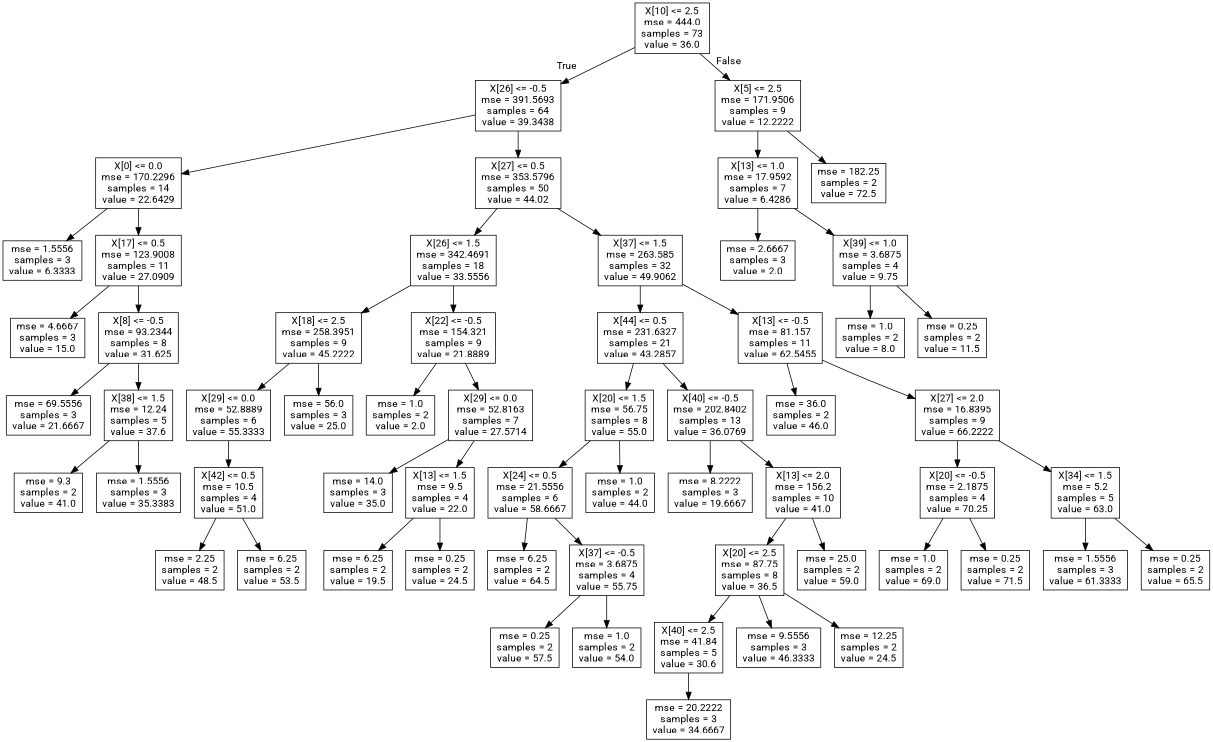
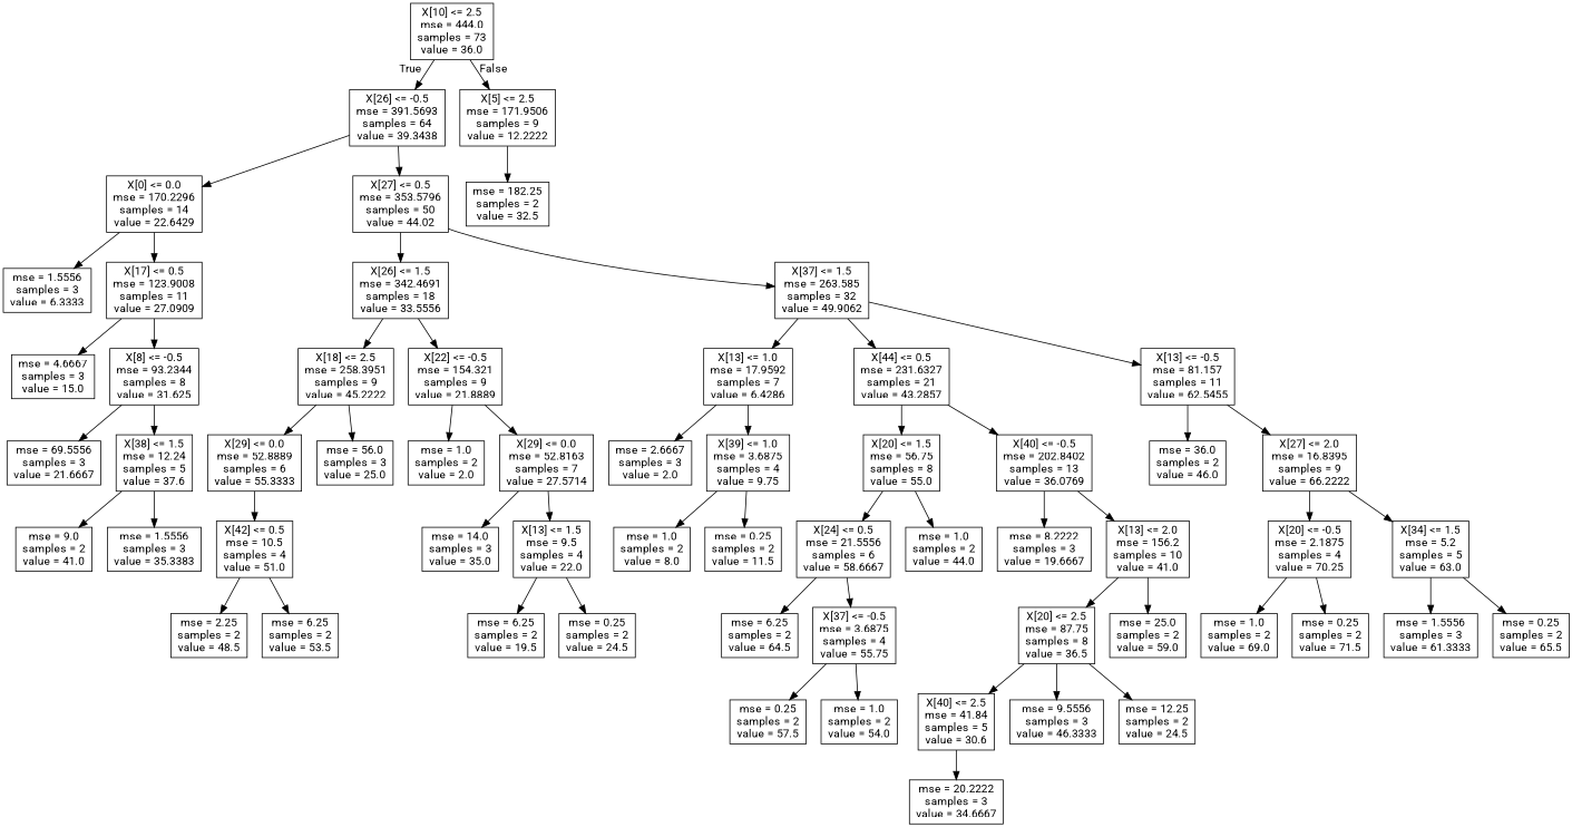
  digraph {
    fontname=Roboto
    node [fontname=Roboto shape=box]
    edge [fontname=Roboto]
    n1 [label="X[10] <= 2.5\nmse = 444.0\nsamples = 73\nvalue = 36.0"]
    n2 [label="X[26] <= -0.5\nmse = 391.5693\nsamples = 64\nvalue = 39.3438"]
    n3 [label="X[5] <= 2.5\nmse = 171.9506\nsamples = 9\nvalue = 12.2222"]
    n4 [label="X[0] <= 0.0\nmse = 170.2296\nsamples = 14\nvalue = 22.6429"]
    n5 [label="X[27] <= 0.5\nmse = 353.5796\nsamples = 50\nvalue = 44.02"]
    n6 [label="X[13] <= 1.0\nmse = 17.9592\nsamples = 7\nvalue = 6.4286"]
-   n7 [label="mse = 182.25\nsamples = 2\nvalue = 72.5"]
+   n7 [label="mse = 182.25\nsamples = 2\nvalue = 32.5"]
    n8 [label="mse = 1.5556\nsamples = 3\nvalue = 6.3333"]
    n9 [label="X[17] <= 0.5\nmse = 123.9008\nsamples = 11\nvalue = 27.0909"]
    n10 [label="X[26] <= 1.5\nmse = 342.4691\nsamples = 18\nvalue = 33.5556"]
    n11 [label="X[37] <= 1.5\nmse = 263.585\nsamples = 32\nvalue = 49.9062"]
    n12 [label="mse = 4.6667\nsamples = 3\nvalue = 15.0"]
    n13 [label="X[8] <= -0.5\nmse = 93.2344\nsamples = 8\nvalue = 31.625"]
    n14 [label="mse = 69.5556\nsamples = 3\nvalue = 21.6667"]
    n15 [label="X[38] <= 1.5\nmse = 12.24\nsamples = 5\nvalue = 37.6"]
-   n16 [label="mse = 9.3\nsamples = 2\nvalue = 41.0"]
+   n16 [label="mse = 9.0\nsamples = 2\nvalue = 41.0"]
    n17 [label="mse = 1.5556\nsamples = 3\nvalue = 35.3383"]
    n18 [label="X[18] <= 2.5\nmse = 258.3951\nsamples = 9\nvalue = 45.2222"]
    n19 [label="X[22] <= -0.5\nmse = 154.321\nsamples = 9\nvalue = 21.8889"]
    n20 [label="X[44] <= 0.5\nmse = 231.6327\nsamples = 21\nvalue = 43.2857"]
    n21 [label="X[13] <= -0.5\nmse = 81.157\nsamples = 11\nvalue = 62.5455"]
    n22 [label="X[29] <= 0.0\nmse = 52.8889\nsamples = 6\nvalue = 55.3333"]
    n23 [label="mse = 56.0\nsamples = 3\nvalue = 25.0"]
    n24 [label="mse = 1.0\nsamples = 2\nvalue = 2.0"]
    n25 [label="X[29] <= 0.0\nmse = 52.8163\nsamples = 7\nvalue = 27.5714"]
    n26 [label="X[42] <= 0.5\nmse = 10.5\nsamples = 4\nvalue = 51.0"]
    n27 [label="mse = 2.25\nsamples = 2\nvalue = 48.5"]
    n28 [label="mse = 6.25\nsamples = 2\nvalue = 53.5"]
    n29 [label="mse = 14.0\nsamples = 3\nvalue = 35.0"]
    n30 [label="X[13] <= 1.5\nmse = 9.5\nsamples = 4\nvalue = 22.0"]
    n31 [label="mse = 6.25\nsamples = 2\nvalue = 19.5"]
    n32 [label="mse = 0.25\nsamples = 2\nvalue = 24.5"]
    n33 [label="X[20] <= 1.5\nmse = 56.75\nsamples = 8\nvalue = 55.0"]
    n34 [label="X[40] <= -0.5\nmse = 202.8402\nsamples = 13\nvalue = 36.0769"]
    n35 [label="mse = 36.0\nsamples = 2\nvalue = 46.0"]
    n36 [label="X[27] <= 2.0\nmse = 16.8395\nsamples = 9\nvalue = 66.2222"]
    n37 [label="X[24] <= 0.5\nmse = 21.5556\nsamples = 6\nvalue = 58.6667"]
    n38 [label="mse = 1.0\nsamples = 2\nvalue = 44.0"]
    n39 [label="mse = 8.2222\nsamples = 3\nvalue = 19.6667"]
    n40 [label="X[13] <= 2.0\nmse = 156.2\nsamples = 10\nvalue = 41.0"]
    n41 [label="mse = 6.25\nsamples = 2\nvalue = 64.5"]
    n42 [label="X[37] <= -0.5\nmse = 3.6875\nsamples = 4\nvalue = 55.75"]
    n43 [label="mse = 0.25\nsamples = 2\nvalue = 57.5"]
    n44 [label="mse = 1.0\nsamples = 2\nvalue = 54.0"]
    n45 [label="X[20] <= 2.5\nmse = 87.75\nsamples = 8\nvalue = 36.5"]
    n46 [label="mse = 25.0\nsamples = 2\nvalue = 59.0"]
    n47 [label="X[40] <= 2.5\nmse = 41.84\nsamples = 5\nvalue = 30.6"]
    n48 [label="mse = 9.5556\nsamples = 3\nvalue = 46.3333"]
    n49 [label="mse = 12.25\nsamples = 2\nvalue = 24.5"]
    n50 [label="mse = 20.2222\nsamples = 3\nvalue = 34.6667"]
    n51 [label="X[20] <= -0.5\nmse = 2.1875\nsamples = 4\nvalue = 70.25"]
    n52 [label="X[34] <= 1.5\nmse = 5.2\nsamples = 5\nvalue = 63.0"]
    n53 [label="mse = 1.0\nsamples = 2\nvalue = 69.0"]
    n54 [label="mse = 0.25\nsamples = 2\nvalue = 71.5"]
    n55 [label="mse = 1.5556\nsamples = 3\nvalue = 61.3333"]
    n56 [label="mse = 0.25\nsamples = 2\nvalue = 65.5"]
    n57 [label="mse = 2.6667\nsamples = 3\nvalue = 2.0"]
    n58 [label="X[39] <= 1.0\nmse = 3.6875\nsamples = 4\nvalue = 9.75"]
    n59 [label="mse = 1.0\nsamples = 2\nvalue = 8.0"]
    n60 [label="mse = 0.25\nsamples = 2\nvalue = 11.5"]
    n1 -> n2 [headlabel=True labelangle=45 labeldistance=2.5]
    n1 -> n3 [headlabel=False labelangle=-45 labeldistance=2.5]
    n2 -> n4
    n2 -> n5
-   n3 -> n6
+   n11 -> n6
    n3 -> n7
    n4 -> n8
    n4 -> n9
    n5 -> n10
    n5 -> n11
    n6 -> n57
    n6 -> n58
    n9 -> n12
    n9 -> n13
    n10 -> n18
    n10 -> n19
    n11 -> n20
    n11 -> n21
    n13 -> n14
    n13 -> n15
    n15 -> n16
    n15 -> n17
    n18 -> n22
    n18 -> n23
    n19 -> n24
    n19 -> n25
    n20 -> n33
    n20 -> n34
    n21 -> n35
    n21 -> n36
    n22 -> n26
    n25 -> n29
    n25 -> n30
    n26 -> n27
    n26 -> n28
    n30 -> n31
    n30 -> n32
    n33 -> n37
    n33 -> n38
    n34 -> n39
    n34 -> n40
    n36 -> n51
    n36 -> n52
    n37 -> n41
    n37 -> n42
    n40 -> n45
    n40 -> n46
    n42 -> n43
    n42 -> n44
    n45 -> n47
    n45 -> n48
    n45 -> n49
    n47 -> n50
    n51 -> n53
    n51 -> n54
    n52 -> n55
    n52 -> n56
    n58 -> n59
    n58 -> n60
  }
